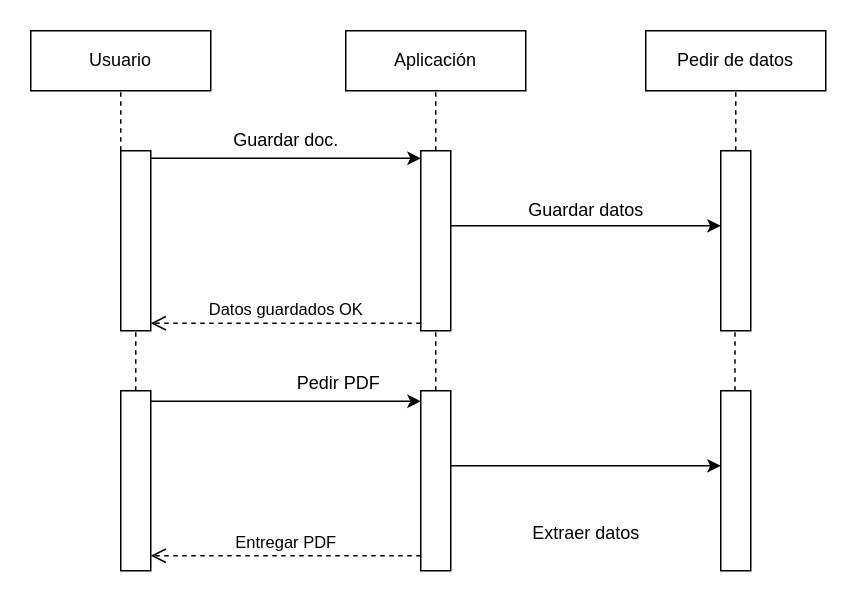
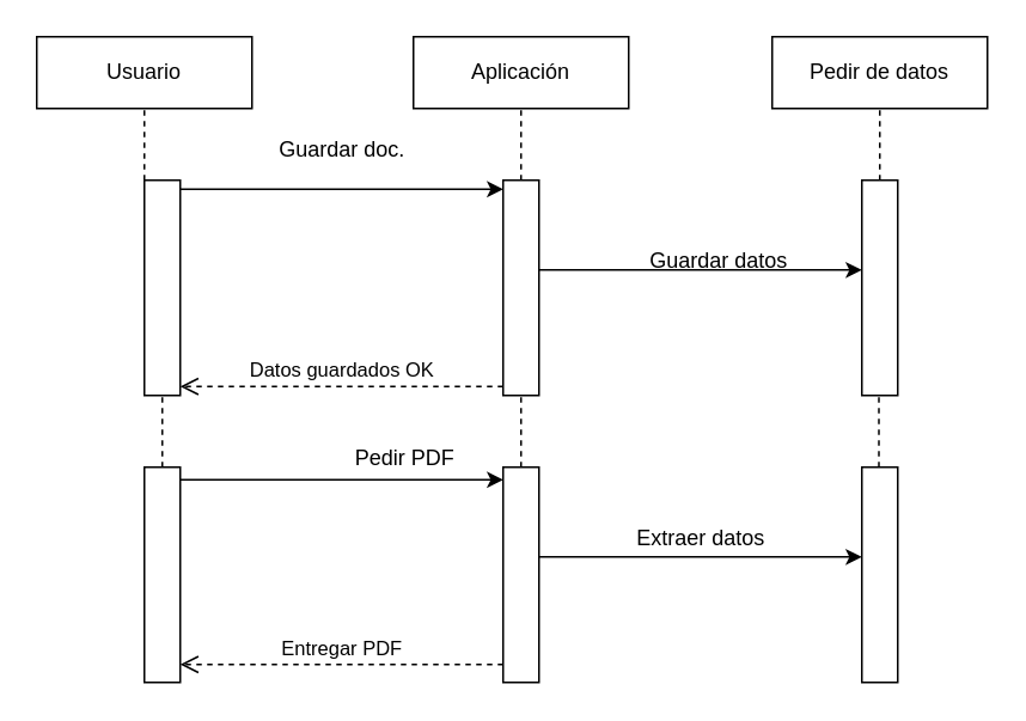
  <mxCell id="0" />
  <mxCell id="1" parent="0" />
  <mxCell id="2" value="Usuario" style="html=1;whiteSpace=wrap;" vertex="1" parent="1"><mxGeometry x="20" y="20" width="120" height="40" as="geometry" /></mxCell>
  <mxCell id="3" value="Aplicación" style="html=1;whiteSpace=wrap;" vertex="1" parent="1"><mxGeometry x="230" y="20" width="120" height="40" as="geometry" /></mxCell>
  <mxCell id="4" value="Pedir de datos" style="html=1;whiteSpace=wrap;" vertex="1" parent="1"><mxGeometry x="430" y="20" width="120" height="40" as="geometry" /></mxCell>
  <mxCell id="5" value="" style="html=1;points=[[0,0,0,0,5],[0,1,0,0,-5],[1,0,0,0,5],[1,1,0,0,-5]];perimeter=orthogonalPerimeter;outlineConnect=0;targetShapes=umlLifeline;portConstraint=eastwest;newEdgeStyle={&quot;curved&quot;:0,&quot;rounded&quot;:0};" vertex="1" parent="1"><mxGeometry x="80" y="100" width="20" height="120" as="geometry" /></mxCell>
  <mxCell id="6" value="" style="endArrow=none;dashed=1;html=1;rounded=0;entryX=0.5;entryY=1;entryDx=0;entryDy=0;" edge="1" parent="1" source="5" target="2"><mxGeometry width="50" height="50" relative="1" as="geometry"><mxPoint x="360" y="200" as="sourcePoint" /><mxPoint x="410" y="150" as="targetPoint" /></mxGeometry></mxCell>
  <mxCell id="7" value="" style="html=1;points=[[0,0,0,0,5],[0,1,0,0,-5],[1,0,0,0,5],[1,1,0,0,-5]];perimeter=orthogonalPerimeter;outlineConnect=0;targetShapes=umlLifeline;portConstraint=eastwest;newEdgeStyle={&quot;curved&quot;:0,&quot;rounded&quot;:0};" vertex="1" parent="1"><mxGeometry x="280" y="100" width="20" height="120" as="geometry" /></mxCell>
  <mxCell id="8" value="" style="endArrow=none;dashed=1;html=1;rounded=0;entryX=0.5;entryY=1;entryDx=0;entryDy=0;" edge="1" parent="1" source="7"><mxGeometry width="50" height="50" relative="1" as="geometry"><mxPoint x="560" y="200" as="sourcePoint" /><mxPoint x="290" y="60" as="targetPoint" /></mxGeometry></mxCell>
  <mxCell id="9" value="" style="endArrow=classic;html=1;rounded=0;exitX=1;exitY=0;exitDx=0;exitDy=5;exitPerimeter=0;entryX=0;entryY=0;entryDx=0;entryDy=5;entryPerimeter=0;" edge="1" parent="1" source="5" target="7"><mxGeometry width="50" height="50" relative="1" as="geometry"><mxPoint x="360" y="200" as="sourcePoint" /><mxPoint x="410" y="150" as="targetPoint" /></mxGeometry></mxCell>
- <mxCell id="10" value="Guardar doc." style="text;html=1;align=center;verticalAlign=middle;resizable=0;points=[];autosize=1;strokeColor=none;fillColor=none;" vertex="1" parent="1"><mxGeometry x="145" y="78" width="90" height="30" as="geometry" /></mxCell>
+ <mxCell id="10" value="Guardar doc." style="text;html=1;align=center;verticalAlign=middle;resizable=0;points=[];autosize=1;strokeColor=none;fillColor=none;" vertex="1" parent="1"><mxGeometry x="145" y="68" width="90" height="30" as="geometry" /></mxCell>
  <mxCell id="11" value="" style="html=1;points=[[0,0,0,0,5],[0,1,0,0,-5],[1,0,0,0,5],[1,1,0,0,-5]];perimeter=orthogonalPerimeter;outlineConnect=0;targetShapes=umlLifeline;portConstraint=eastwest;newEdgeStyle={&quot;curved&quot;:0,&quot;rounded&quot;:0};" vertex="1" parent="1"><mxGeometry x="480" y="100" width="20" height="120" as="geometry" /></mxCell>
  <mxCell id="12" value="" style="endArrow=none;dashed=1;html=1;rounded=0;entryX=0.5;entryY=1;entryDx=0;entryDy=0;" edge="1" parent="1" source="11"><mxGeometry width="50" height="50" relative="1" as="geometry"><mxPoint x="760" y="200" as="sourcePoint" /><mxPoint x="490" y="60" as="targetPoint" /></mxGeometry></mxCell>
  <mxCell id="13" value="" style="endArrow=classic;html=1;rounded=0;entryX=0;entryY=0.417;entryDx=0;entryDy=0;entryPerimeter=0;" edge="1" parent="1" source="7" target="11"><mxGeometry width="50" height="50" relative="1" as="geometry"><mxPoint x="360" y="200" as="sourcePoint" /><mxPoint x="410" y="150" as="targetPoint" /></mxGeometry></mxCell>
- <mxCell id="14" value="Guardar datos" style="text;html=1;align=center;verticalAlign=middle;resizable=0;points=[];autosize=1;strokeColor=none;fillColor=none;" vertex="1" parent="1"><mxGeometry x="340" y="125" width="100" height="30" as="geometry" /></mxCell>
+ <mxCell id="14" value="Guardar datos" style="text;html=1;align=center;verticalAlign=middle;resizable=0;points=[];autosize=1;strokeColor=none;fillColor=none;" vertex="1" parent="1"><mxGeometry x="350" y="130" width="100" height="30" as="geometry" /></mxCell>
  <mxCell id="15" value="Datos guardados OK" style="html=1;verticalAlign=bottom;endArrow=open;dashed=1;endSize=8;curved=0;rounded=0;exitX=0;exitY=1;exitDx=0;exitDy=-5;exitPerimeter=0;entryX=1;entryY=1;entryDx=0;entryDy=-5;entryPerimeter=0;" edge="1" parent="1" source="7" target="5"><mxGeometry relative="1" as="geometry"><mxPoint x="250" y="230" as="sourcePoint" /><mxPoint x="170" y="230" as="targetPoint" /></mxGeometry></mxCell>
  <mxCell id="16" value="" style="html=1;points=[[0,0,0,0,5],[0,1,0,0,-5],[1,0,0,0,5],[1,1,0,0,-5]];perimeter=orthogonalPerimeter;outlineConnect=0;targetShapes=umlLifeline;portConstraint=eastwest;newEdgeStyle={&quot;curved&quot;:0,&quot;rounded&quot;:0};" vertex="1" parent="1"><mxGeometry x="80" y="260" width="20" height="120" as="geometry" /></mxCell>
  <mxCell id="17" value="" style="endArrow=none;dashed=1;html=1;rounded=0;entryX=0.5;entryY=1;entryDx=0;entryDy=0;" edge="1" parent="1" source="16"><mxGeometry width="50" height="50" relative="1" as="geometry"><mxPoint x="360" y="360" as="sourcePoint" /><mxPoint x="90" y="220" as="targetPoint" /></mxGeometry></mxCell>
  <mxCell id="18" value="" style="html=1;points=[[0,0,0,0,5],[0,1,0,0,-5],[1,0,0,0,5],[1,1,0,0,-5]];perimeter=orthogonalPerimeter;outlineConnect=0;targetShapes=umlLifeline;portConstraint=eastwest;newEdgeStyle={&quot;curved&quot;:0,&quot;rounded&quot;:0};" vertex="1" parent="1"><mxGeometry x="280" y="260" width="20" height="120" as="geometry" /></mxCell>
  <mxCell id="19" value="" style="endArrow=none;dashed=1;html=1;rounded=0;entryX=0.5;entryY=1;entryDx=0;entryDy=0;" edge="1" parent="1" source="18"><mxGeometry width="50" height="50" relative="1" as="geometry"><mxPoint x="560" y="360" as="sourcePoint" /><mxPoint x="290" y="220" as="targetPoint" /></mxGeometry></mxCell>
  <mxCell id="20" value="" style="endArrow=classic;html=1;rounded=0;exitX=1;exitY=0;exitDx=0;exitDy=5;exitPerimeter=0;entryX=0;entryY=0;entryDx=0;entryDy=5;entryPerimeter=0;" edge="1" parent="1"><mxGeometry width="50" height="50" relative="1" as="geometry"><mxPoint x="100" y="267" as="sourcePoint" /><mxPoint x="280" y="267" as="targetPoint" /></mxGeometry></mxCell>
  <mxCell id="21" value="Pedir PDF" style="text;html=1;align=center;verticalAlign=middle;resizable=0;points=[];autosize=1;strokeColor=none;fillColor=none;" vertex="1" parent="1"><mxGeometry x="185" y="240" width="80" height="30" as="geometry" /></mxCell>
  <mxCell id="22" value="" style="html=1;points=[[0,0,0,0,5],[0,1,0,0,-5],[1,0,0,0,5],[1,1,0,0,-5]];perimeter=orthogonalPerimeter;outlineConnect=0;targetShapes=umlLifeline;portConstraint=eastwest;newEdgeStyle={&quot;curved&quot;:0,&quot;rounded&quot;:0};" vertex="1" parent="1"><mxGeometry x="480" y="260" width="20" height="120" as="geometry" /></mxCell>
  <mxCell id="23" value="" style="endArrow=classic;html=1;rounded=0;entryX=0;entryY=0.417;entryDx=0;entryDy=0;entryPerimeter=0;" edge="1" parent="1" target="22"><mxGeometry width="50" height="50" relative="1" as="geometry"><mxPoint x="300" y="310" as="sourcePoint" /><mxPoint x="410" y="310" as="targetPoint" /></mxGeometry></mxCell>
- <mxCell id="24" value="Extraer datos" style="text;html=1;align=center;verticalAlign=middle;resizable=0;points=[];autosize=1;strokeColor=none;fillColor=none;" vertex="1" parent="1"><mxGeometry x="345" y="340" width="90" height="30" as="geometry" /></mxCell>
+ <mxCell id="24" value="Extraer datos" style="text;html=1;align=center;verticalAlign=middle;resizable=0;points=[];autosize=1;strokeColor=none;fillColor=none;" vertex="1" parent="1"><mxGeometry x="345" y="285" width="90" height="30" as="geometry" /></mxCell>
  <mxCell id="25" value="" style="endArrow=none;dashed=1;html=1;rounded=0;entryX=0.5;entryY=1;entryDx=0;entryDy=0;" edge="1" parent="1"><mxGeometry width="50" height="50" relative="1" as="geometry"><mxPoint x="489.5" y="260" as="sourcePoint" /><mxPoint x="489.5" y="220" as="targetPoint" /></mxGeometry></mxCell>
  <mxCell id="26" value="Entregar PDF" style="html=1;verticalAlign=bottom;endArrow=open;dashed=1;endSize=8;curved=0;rounded=0;exitX=0;exitY=1;exitDx=0;exitDy=-5;exitPerimeter=0;entryX=1;entryY=1;entryDx=0;entryDy=-5;entryPerimeter=0;" edge="1" parent="1"><mxGeometry relative="1" as="geometry"><mxPoint x="280" y="370" as="sourcePoint" /><mxPoint x="100" y="370" as="targetPoint" /><mxPoint as="offset" /></mxGeometry></mxCell>
